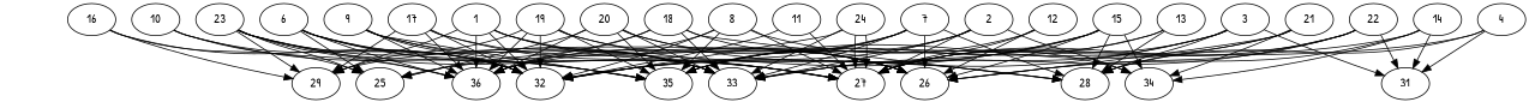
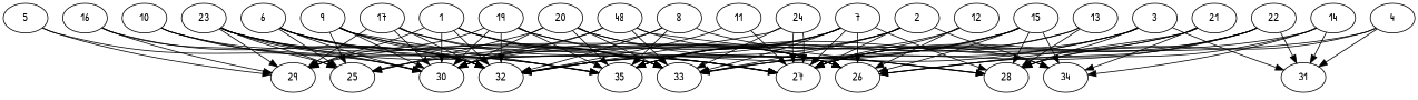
  digraph {
    fontname="Patrick Hand"
    node [alpha=0.12 fontname="Patrick Hand"]
    edge [fontname="Patrick Hand"]
    1 [alpha=0.17 expect_size=40670208]
    26 [alpha=0.18 expect_size=6726656]
    27 [alpha=0.06 expect_size=12205056]
    29 [alpha=0.07 expect_size=44545024]
-   30 [alpha=0.06 expect_size=36808704 label=36]
+   30 [alpha=0.06 expect_size=36808704]
    32 [alpha=0.11 expect_size=43172864]
    33 [alpha=0.04 expect_size=16185344]
    2 [alpha=0.10 expect_size=23097344]
    34 [alpha=0.19 expect_size=16225280]
    35 [alpha=0.19 expect_size=7398400]
    3 [expect_size=14973952]
    28 [alpha=0.06 expect_size=16179200]
    31 [alpha=0.09 expect_size=40270848]
    4 [alpha=0.02 expect_size=16534528]
+   5 [expect_size=43798528]
    6 [alpha=0.06 expect_size=43205632]
    25 [alpha=0.09 expect_size=51755008]
    7 [expect_size=51357696]
    8 [alpha=0.11 expect_size=33554432]
    9 [alpha=0.02 expect_size=7096320]
    10 [alpha=0.14 expect_size=47953920]
    11 [alpha=0.08 expect_size=13173760]
    12 [expect_size=52318208]
    13 [alpha=0.19 expect_size=29887488]
    14 [alpha=0.18 expect_size=11368448]
    15 [alpha=0.01 expect_size=15720448]
    16 [alpha=0.02 expect_size=45100032]
    17 [alpha=0.02 expect_size=12835840]
-   18 [expect_size=40116224]
+   18 [expect_size=40116224 label=48]
    19 [alpha=0.17 expect_size=19859456]
    20 [alpha=0.01 expect_size=24467456]
    21 [alpha=0.01 expect_size=11189248]
    22 [alpha=0.09 expect_size=30995456]
    23 [alpha=0.00 expect_size=11293696]
    24 [alpha=0.16 expect_size=9188352]
    1 -> 26
    1 -> 27
    1 -> 29
    1 -> 30
    1 -> 32
    1 -> 33
    2 -> 27
    2 -> 32
    2 -> 33
    2 -> 34
    2 -> 35
    3 -> 27
    3 -> 32
    3 -> 33
    3 -> 28
    3 -> 31
    4 -> 30
    4 -> 28
    4 -> 31
+   5 -> 29
+   5 -> 30
    6 -> 27
    6 -> 30
    6 -> 32
    6 -> 33
    6 -> 35
    6 -> 25
    7 -> 26
-   8 -> 27
+   7 -> 27
    7 -> 30
    7 -> 32
    7 -> 33
    7 -> 35
    7 -> 28
    8 -> 30
    8 -> 32
    8 -> 34
    8 -> 35
    9 -> 27
    9 -> 30
    9 -> 32
    9 -> 33
    9 -> 35
+   9 -> 25
    10 -> 30
    10 -> 32
    10 -> 35
    11 -> 27
    11 -> 32
    12 -> 26
    12 -> 27
    12 -> 35
    13 -> 27
    13 -> 35
    13 -> 28
    14 -> 26
    14 -> 29
    14 -> 34
    14 -> 31
    15 -> 26
    15 -> 32
    15 -> 33
    15 -> 34
    15 -> 28
    15 -> 25
    16 -> 29
    16 -> 32
    16 -> 25
    17 -> 26
    17 -> 27
    17 -> 29
    17 -> 30
    17 -> 32
    18 -> 26
    18 -> 30
    18 -> 33
    18 -> 28
    18 -> 25
    19 -> 26
    19 -> 29
    19 -> 30
    19 -> 32
    19 -> 35
    19 -> 28
    20 -> 26
    20 -> 30
    20 -> 33
    20 -> 35
    20 -> 28
    20 -> 25
    21 -> 26
    21 -> 27
    21 -> 34
    21 -> 35
    22 -> 26
    22 -> 27
    22 -> 33
    22 -> 28
    22 -> 31
    23 -> 27
    23 -> 29
    23 -> 30
    23 -> 32
    23 -> 33
    23 -> 35
    23 -> 25
    24 -> 27
    24 -> 27
    24 -> 32
    24 -> 33
  }
